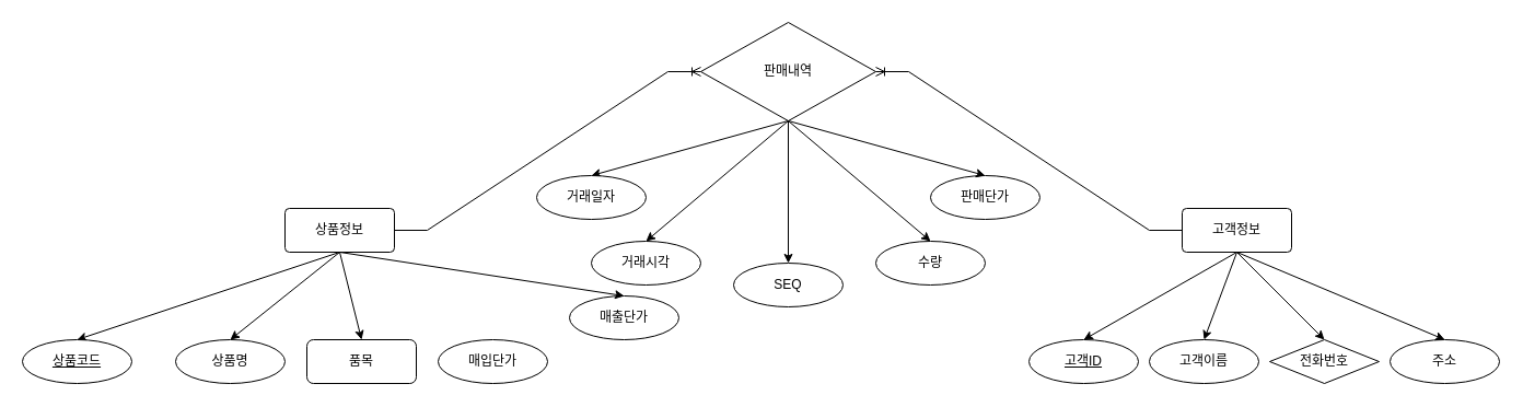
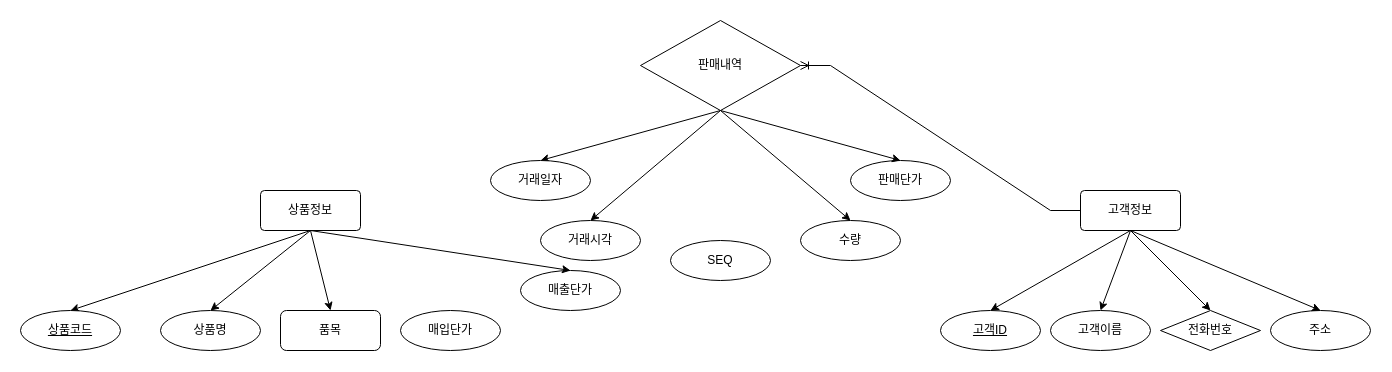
  <mxCell id="0" />
  <mxCell id="1" parent="0" />
  <mxCell id="2" style="rounded=0;orthogonalLoop=1;jettySize=auto;html=1;entryX=0.5;entryY=0;entryDx=0;entryDy=0;exitX=0.5;exitY=1;exitDx=0;exitDy=0;" edge="1" parent="1" source="3" target="4"><mxGeometry relative="1" as="geometry" /></mxCell>
  <mxCell id="3" value="판매내역" style="shape=rhombus;perimeter=rhombusPerimeter;whiteSpace=wrap;html=1;align=center;" vertex="1" parent="1"><mxGeometry x="640" y="20" width="160" height="90" as="geometry" /></mxCell>
  <mxCell id="4" value="거래일자" style="ellipse;whiteSpace=wrap;html=1;align=center;" vertex="1" parent="1"><mxGeometry x="490" y="160" width="100" height="40" as="geometry" /></mxCell>
  <mxCell id="5" value="거래시각" style="ellipse;whiteSpace=wrap;html=1;align=center;" vertex="1" parent="1"><mxGeometry x="540" y="220" width="100" height="40" as="geometry" /></mxCell>
  <mxCell id="6" value="SEQ" style="ellipse;whiteSpace=wrap;html=1;align=center;" vertex="1" parent="1"><mxGeometry x="670" y="240" width="100" height="40" as="geometry" /></mxCell>
  <mxCell id="7" value="수량" style="ellipse;whiteSpace=wrap;html=1;align=center;" vertex="1" parent="1"><mxGeometry x="800" y="220" width="100" height="40" as="geometry" /></mxCell>
  <mxCell id="8" value="판매단가" style="ellipse;whiteSpace=wrap;html=1;align=center;" vertex="1" parent="1"><mxGeometry x="850" y="160" width="100" height="40" as="geometry" /></mxCell>
  <mxCell id="9" style="rounded=0;orthogonalLoop=1;jettySize=auto;html=1;entryX=0.5;entryY=0;entryDx=0;entryDy=0;exitX=0.5;exitY=1;exitDx=0;exitDy=0;" edge="1" parent="1" source="3" target="5"><mxGeometry relative="1" as="geometry"><mxPoint x="730" y="110" as="sourcePoint" /><mxPoint x="550" y="170" as="targetPoint" /></mxGeometry></mxCell>
- <mxCell id="10" style="rounded=0;orthogonalLoop=1;jettySize=auto;html=1;entryX=0.5;entryY=0;entryDx=0;entryDy=0;exitX=0.5;exitY=1;exitDx=0;exitDy=0;" edge="1" parent="1" source="3" target="6"><mxGeometry relative="1" as="geometry"><mxPoint x="730" y="160" as="sourcePoint" /><mxPoint x="550" y="220" as="targetPoint" /></mxGeometry></mxCell>
  <mxCell id="11" style="rounded=0;orthogonalLoop=1;jettySize=auto;html=1;entryX=0.5;entryY=0;entryDx=0;entryDy=0;exitX=0.5;exitY=1;exitDx=0;exitDy=0;" edge="1" parent="1" source="3" target="7"><mxGeometry relative="1" as="geometry"><mxPoint x="750" y="130" as="sourcePoint" /><mxPoint x="570" y="190" as="targetPoint" /></mxGeometry></mxCell>
  <mxCell id="12" style="rounded=0;orthogonalLoop=1;jettySize=auto;html=1;entryX=0.5;entryY=0;entryDx=0;entryDy=0;exitX=0.5;exitY=1;exitDx=0;exitDy=0;" edge="1" parent="1" source="3" target="8"><mxGeometry relative="1" as="geometry"><mxPoint x="760" y="140" as="sourcePoint" /><mxPoint x="580" y="200" as="targetPoint" /></mxGeometry></mxCell>
  <mxCell id="13" value="" style="edgeStyle=entityRelationEdgeStyle;fontSize=12;html=1;endArrow=ERoneToMany;rounded=0;entryX=1;entryY=0.5;entryDx=0;entryDy=0;exitX=0;exitY=0.5;exitDx=0;exitDy=0;" edge="1" parent="1" source="21" target="3"><mxGeometry width="100" height="100" relative="1" as="geometry"><mxPoint x="1050" y="200" as="sourcePoint" /><mxPoint x="970" y="160" as="targetPoint" /></mxGeometry></mxCell>
- <mxCell id="14" value="" style="edgeStyle=entityRelationEdgeStyle;fontSize=12;html=1;endArrow=ERoneToMany;rounded=0;entryX=0;entryY=0.5;entryDx=0;entryDy=0;exitX=1;exitY=0.5;exitDx=0;exitDy=0;" edge="1" parent="1" source="18" target="3"><mxGeometry width="100" height="100" relative="1" as="geometry"><mxPoint x="350" y="240" as="sourcePoint" /><mxPoint x="970" y="160" as="targetPoint" /></mxGeometry></mxCell>
  <mxCell id="15" style="rounded=0;orthogonalLoop=1;jettySize=auto;html=1;entryX=0.5;entryY=0;entryDx=0;entryDy=0;exitX=0.5;exitY=1;exitDx=0;exitDy=0;" edge="1" parent="1" source="18" target="22"><mxGeometry relative="1" as="geometry" /></mxCell>
  <mxCell id="16" style="edgeStyle=none;shape=connector;rounded=0;orthogonalLoop=1;jettySize=auto;html=1;entryX=0.5;entryY=0;entryDx=0;entryDy=0;labelBackgroundColor=default;strokeColor=default;fontFamily=Helvetica;fontSize=11;fontColor=default;endArrow=classic;exitX=0.5;exitY=1;exitDx=0;exitDy=0;" edge="1" parent="1" source="18" target="25"><mxGeometry relative="1" as="geometry"><mxPoint x="290" y="400" as="sourcePoint" /></mxGeometry></mxCell>
  <mxCell id="17" style="edgeStyle=none;shape=connector;rounded=0;orthogonalLoop=1;jettySize=auto;html=1;entryX=0.5;entryY=0;entryDx=0;entryDy=0;labelBackgroundColor=default;strokeColor=default;fontFamily=Helvetica;fontSize=11;fontColor=default;endArrow=classic;exitX=0.5;exitY=1;exitDx=0;exitDy=0;" edge="1" parent="1" source="18" target="26"><mxGeometry relative="1" as="geometry" /></mxCell>
  <mxCell id="18" value="상품정보" style="rounded=1;arcSize=10;whiteSpace=wrap;html=1;align=center;" vertex="1" parent="1"><mxGeometry x="260" y="190" width="100" height="40" as="geometry" /></mxCell>
  <mxCell id="19" style="edgeStyle=none;shape=connector;rounded=0;orthogonalLoop=1;jettySize=auto;html=1;entryX=0.5;entryY=0;entryDx=0;entryDy=0;labelBackgroundColor=default;strokeColor=default;fontFamily=Helvetica;fontSize=11;fontColor=default;endArrow=classic;exitX=0.5;exitY=1;exitDx=0;exitDy=0;" edge="1" parent="1" source="21" target="27"><mxGeometry relative="1" as="geometry" /></mxCell>
  <mxCell id="20" style="edgeStyle=none;shape=connector;rounded=0;orthogonalLoop=1;jettySize=auto;html=1;entryX=0.5;entryY=0;entryDx=0;entryDy=0;labelBackgroundColor=default;strokeColor=default;fontFamily=Helvetica;fontSize=11;fontColor=default;endArrow=classic;exitX=0.5;exitY=1;exitDx=0;exitDy=0;" edge="1" parent="1" source="21" target="30"><mxGeometry relative="1" as="geometry" /></mxCell>
  <mxCell id="21" value="고객정보" style="rounded=1;arcSize=10;whiteSpace=wrap;html=1;align=center;" vertex="1" parent="1"><mxGeometry x="1080" y="190" width="100" height="40" as="geometry" /></mxCell>
  <mxCell id="22" value="상품코드" style="ellipse;whiteSpace=wrap;html=1;align=center;fontStyle=4;" vertex="1" parent="1"><mxGeometry x="20" y="310" width="100" height="40" as="geometry" /></mxCell>
  <mxCell id="23" value="매출단가" style="ellipse;whiteSpace=wrap;html=1;align=center;" vertex="1" parent="1"><mxGeometry x="520" y="270" width="100" height="40" as="geometry" /></mxCell>
  <mxCell id="24" value="매입단가" style="ellipse;whiteSpace=wrap;html=1;align=center;" vertex="1" parent="1"><mxGeometry x="400" y="310" width="100" height="40" as="geometry" /></mxCell>
  <mxCell id="25" value="품목" style="whiteSpace=wrap;html=1;align=center;rounded=1;" vertex="1" parent="1"><mxGeometry x="280" y="310" width="100" height="40" as="geometry" /></mxCell>
  <mxCell id="26" value="상품명" style="ellipse;whiteSpace=wrap;html=1;align=center;" vertex="1" parent="1"><mxGeometry x="160" y="310" width="100" height="40" as="geometry" /></mxCell>
  <mxCell id="27" value="고객ID" style="ellipse;whiteSpace=wrap;html=1;align=center;fontStyle=4;" vertex="1" parent="1"><mxGeometry x="940" y="310" width="100" height="40" as="geometry" /></mxCell>
  <mxCell id="28" value="주소" style="ellipse;whiteSpace=wrap;html=1;align=center;" vertex="1" parent="1"><mxGeometry x="1270" y="310" width="100" height="40" as="geometry" /></mxCell>
  <mxCell id="29" value="전화번호" style="rhombus;whiteSpace=wrap;html=1;align=center;" vertex="1" parent="1"><mxGeometry x="1160" y="310" width="100" height="40" as="geometry" /></mxCell>
  <mxCell id="30" value="고객이름" style="ellipse;whiteSpace=wrap;html=1;align=center;" vertex="1" parent="1"><mxGeometry x="1050" y="310" width="100" height="40" as="geometry" /></mxCell>
  <mxCell id="31" style="rounded=0;orthogonalLoop=1;jettySize=auto;html=1;entryX=0.5;entryY=0;entryDx=0;entryDy=0;exitX=0.5;exitY=1;exitDx=0;exitDy=0;" edge="1" parent="1" source="18" target="23"><mxGeometry relative="1" as="geometry"><mxPoint x="302" y="270" as="sourcePoint" /><mxPoint x="110" y="350" as="targetPoint" /></mxGeometry></mxCell>
  <mxCell id="32" style="edgeStyle=none;shape=connector;rounded=0;orthogonalLoop=1;jettySize=auto;html=1;entryX=0.5;entryY=0;entryDx=0;entryDy=0;labelBackgroundColor=default;strokeColor=default;fontFamily=Helvetica;fontSize=11;fontColor=default;endArrow=classic;exitX=0.5;exitY=1;exitDx=0;exitDy=0;" edge="1" parent="1" source="21" target="29"><mxGeometry relative="1" as="geometry"><mxPoint x="1140" y="240" as="sourcePoint" /><mxPoint x="1110" y="320" as="targetPoint" /></mxGeometry></mxCell>
  <mxCell id="33" style="edgeStyle=none;shape=connector;rounded=0;orthogonalLoop=1;jettySize=auto;html=1;entryX=0.5;entryY=0;entryDx=0;entryDy=0;labelBackgroundColor=default;strokeColor=default;fontFamily=Helvetica;fontSize=11;fontColor=default;endArrow=classic;exitX=0.5;exitY=1;exitDx=0;exitDy=0;" edge="1" parent="1" source="21" target="28"><mxGeometry relative="1" as="geometry"><mxPoint x="1150" y="250" as="sourcePoint" /><mxPoint x="1120" y="330" as="targetPoint" /></mxGeometry></mxCell>
